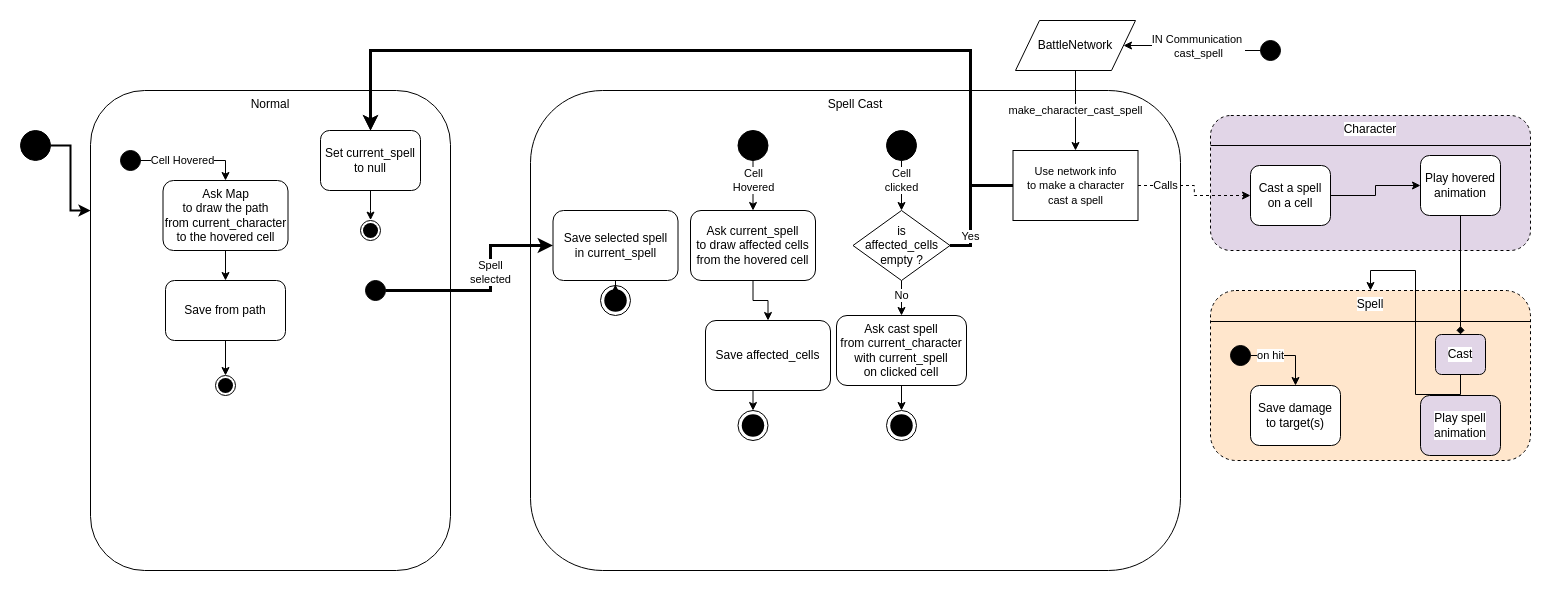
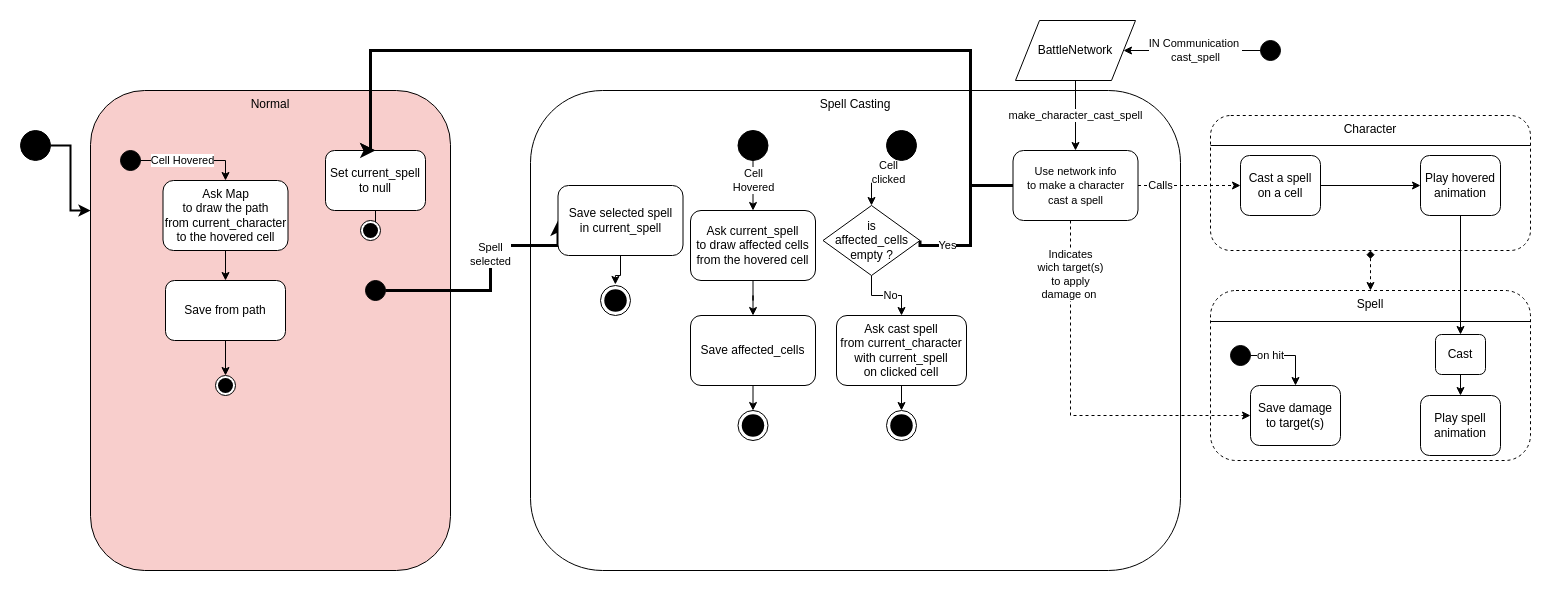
  <mxCell id="0" />
  <mxCell id="1" parent="0" />
  <mxCell id="2" value="" style="group" parent="1" vertex="1" connectable="0"><mxGeometry x="1210" y="115" width="320" height="135" as="geometry" /></mxCell>
- <mxCell id="3" value="Character" style="rounded=1;whiteSpace=wrap;html=1;labelBackgroundColor=#ffffff;align=center;dashed=1;verticalAlign=top;fillColor=#e1d5e7;" parent="2" vertex="1"><mxGeometry width="320" height="135" as="geometry" /></mxCell>
+ <mxCell id="3" value="Character" style="rounded=1;whiteSpace=wrap;html=1;labelBackgroundColor=#ffffff;align=center;dashed=1;verticalAlign=top;" parent="2" vertex="1"><mxGeometry width="320" height="135" as="geometry" /></mxCell>
  <mxCell id="4" value="" style="line;strokeWidth=1;fillColor=none;align=left;verticalAlign=middle;spacingTop=-1;spacingLeft=3;spacingRight=3;rotatable=0;labelPosition=right;points=[];portConstraint=eastwest;labelBackgroundColor=#ffffff;" parent="2" vertex="1"><mxGeometry y="26" width="320" height="8" as="geometry" /></mxCell>
  <mxCell id="5" value="" style="group" parent="1" vertex="1" connectable="0"><mxGeometry x="1210" y="290" width="320" height="170" as="geometry" /></mxCell>
- <mxCell id="6" value="Spell" style="rounded=1;whiteSpace=wrap;html=1;labelBackgroundColor=#ffffff;align=center;dashed=1;verticalAlign=top;fillColor=#ffe6cc;" parent="5" vertex="1"><mxGeometry width="320" height="170" as="geometry" /></mxCell>
+ <mxCell id="6" value="Spell" style="rounded=1;whiteSpace=wrap;html=1;labelBackgroundColor=#ffffff;align=center;dashed=1;verticalAlign=top;" parent="5" vertex="1"><mxGeometry width="320" height="170" as="geometry" /></mxCell>
  <mxCell id="7" value="" style="line;strokeWidth=1;fillColor=none;align=left;verticalAlign=middle;spacingTop=-1;spacingLeft=3;spacingRight=3;rotatable=0;labelPosition=right;points=[];portConstraint=eastwest;labelBackgroundColor=#ffffff;" parent="5" vertex="1"><mxGeometry y="27" width="320" height="8" as="geometry" /></mxCell>
  <mxCell id="8" value="" style="ellipse;whiteSpace=wrap;html=1;aspect=fixed;gradientColor=none;fillColor=#000000;" parent="5" vertex="1"><mxGeometry x="20" y="55" width="20" height="20" as="geometry" /></mxCell>
  <mxCell id="9" value="Save damage&lt;br&gt;to target(s)" style="rounded=1;whiteSpace=wrap;html=1;labelBackgroundColor=#ffffff;align=center;" parent="5" vertex="1"><mxGeometry x="40" y="95" width="90" height="60" as="geometry" /></mxCell>
- <mxCell id="10" style="edgeStyle=orthogonalEdgeStyle;rounded=0;orthogonalLoop=1;jettySize=auto;html=1;exitX=0.5;exitY=1;exitDx=0;exitDy=0;" edge="1" parent="5" source="11" target="6"><mxGeometry relative="1" as="geometry" /></mxCell>
- <mxCell id="11" value="Cast" style="rounded=1;whiteSpace=wrap;html=1;labelBackgroundColor=#ffffff;align=center;fillColor=#e1d5e7;" parent="5" vertex="1"><mxGeometry x="225" y="44" width="50" height="40" as="geometry" /></mxCell>
- <mxCell id="12" value="Play spell&lt;br&gt;animation" style="rounded=1;whiteSpace=wrap;html=1;labelBackgroundColor=#ffffff;align=center;fillColor=#e1d5e7;" parent="5" vertex="1"><mxGeometry x="210" y="105" width="80" height="60" as="geometry" /></mxCell>
+ <mxCell id="10" style="edgeStyle=orthogonalEdgeStyle;rounded=0;orthogonalLoop=1;jettySize=auto;html=1;exitX=0.5;exitY=1;exitDx=0;exitDy=0;entryX=0.5;entryY=0;entryDx=0;entryDy=0;" edge="1" parent="5" source="11" target="12"><mxGeometry relative="1" as="geometry" /></mxCell>
+ <mxCell id="11" value="Cast" style="rounded=1;whiteSpace=wrap;html=1;labelBackgroundColor=#ffffff;align=center;" parent="5" vertex="1"><mxGeometry x="225" y="44" width="50" height="40" as="geometry" /></mxCell>
+ <mxCell id="12" value="Play spell&lt;br&gt;animation" style="rounded=1;whiteSpace=wrap;html=1;labelBackgroundColor=#ffffff;align=center;" parent="5" vertex="1"><mxGeometry x="210" y="105" width="80" height="60" as="geometry" /></mxCell>
  <mxCell id="13" value="on hit" style="edgeStyle=orthogonalEdgeStyle;rounded=0;orthogonalLoop=1;jettySize=auto;html=1;entryX=0.5;entryY=0;entryDx=0;entryDy=0;exitX=1;exitY=0.5;exitDx=0;exitDy=0;" parent="5" source="8" target="9" edge="1"><mxGeometry x="-0.467" relative="1" as="geometry"><mxPoint x="3" y="10" as="targetPoint" /><Array as="points"><mxPoint x="85" y="65" /></Array><mxPoint as="offset" /></mxGeometry></mxCell>
- <mxCell id="14" value="Normal" style="rounded=1;whiteSpace=wrap;html=1;fontSize=12;glass=0;strokeWidth=1;shadow=0;verticalAlign=top;horizontal=1;" parent="1" vertex="1"><mxGeometry x="90" y="90" width="360" height="480" as="geometry" /></mxCell>
- <mxCell id="15" value="Spell Cast" style="rounded=1;whiteSpace=wrap;html=1;fontSize=12;glass=0;strokeWidth=1;shadow=0;verticalAlign=top;labelBackgroundColor=#ffffff;labelBorderColor=none;align=center;" parent="1" vertex="1"><mxGeometry x="530" y="90" width="650" height="480" as="geometry" /></mxCell>
+ <mxCell id="14" value="Normal" style="rounded=1;whiteSpace=wrap;html=1;fontSize=12;glass=0;strokeWidth=1;shadow=0;verticalAlign=top;horizontal=1;fillColor=#f8cecc;" parent="1" vertex="1"><mxGeometry x="90" y="90" width="360" height="480" as="geometry" /></mxCell>
+ <mxCell id="15" value="Spell Casting" style="rounded=1;whiteSpace=wrap;html=1;fontSize=12;glass=0;strokeWidth=1;shadow=0;verticalAlign=top;labelBackgroundColor=#ffffff;labelBorderColor=none;align=center;" parent="1" vertex="1"><mxGeometry x="530" y="90" width="650" height="480" as="geometry" /></mxCell>
  <mxCell id="16" style="edgeStyle=orthogonalEdgeStyle;rounded=0;orthogonalLoop=1;jettySize=auto;html=1;entryX=0;entryY=0.25;entryDx=0;entryDy=0;strokeWidth=2;" parent="1" source="17" target="14" edge="1"><mxGeometry relative="1" as="geometry" /></mxCell>
  <mxCell id="17" value="" style="ellipse;whiteSpace=wrap;html=1;aspect=fixed;gradientColor=none;fillColor=#000000;" parent="1" vertex="1"><mxGeometry x="20" y="130" width="30" height="30" as="geometry" /></mxCell>
  <mxCell id="18" value="Cell Hovered" style="edgeStyle=orthogonalEdgeStyle;rounded=0;orthogonalLoop=1;jettySize=auto;html=1;entryX=0.5;entryY=0;entryDx=0;entryDy=0;spacing=2;" parent="1" source="19" target="25" edge="1"><mxGeometry x="-0.2" relative="1" as="geometry"><mxPoint x="225" y="180" as="targetPoint" /><mxPoint as="offset" /></mxGeometry></mxCell>
  <mxCell id="19" value="" style="ellipse;whiteSpace=wrap;html=1;aspect=fixed;gradientColor=none;fillColor=#000000;" parent="1" vertex="1"><mxGeometry x="120" y="150" width="20" height="20" as="geometry" /></mxCell>
  <mxCell id="20" value="Save from path" style="rounded=1;whiteSpace=wrap;html=1;fillColor=#FFFFFF;gradientColor=none;" parent="1" vertex="1"><mxGeometry x="165" y="280" width="120" height="60" as="geometry" /></mxCell>
  <mxCell id="21" style="edgeStyle=orthogonalEdgeStyle;rounded=0;orthogonalLoop=1;jettySize=auto;html=1;exitX=0.5;exitY=1;exitDx=0;exitDy=0;entryX=0.5;entryY=0;entryDx=0;entryDy=0;" parent="1" source="20" target="71" edge="1"><mxGeometry relative="1" as="geometry"><mxPoint x="225" y="400" as="targetPoint" /></mxGeometry></mxCell>
  <mxCell id="22" value="Cell&lt;br&gt;Hovered" style="edgeStyle=orthogonalEdgeStyle;rounded=0;orthogonalLoop=1;jettySize=auto;html=1;entryX=0.5;entryY=0;entryDx=0;entryDy=0;spacing=2;" parent="1" source="23" target="27" edge="1"><mxGeometry x="-0.2" relative="1" as="geometry"><mxPoint x="770" y="180" as="targetPoint" /><mxPoint as="offset" /></mxGeometry></mxCell>
  <mxCell id="23" value="" style="ellipse;whiteSpace=wrap;html=1;aspect=fixed;gradientColor=none;fillColor=#000000;" parent="1" vertex="1"><mxGeometry x="737.5" y="130" width="30" height="30" as="geometry" /></mxCell>
  <mxCell id="24" style="edgeStyle=orthogonalEdgeStyle;rounded=0;orthogonalLoop=1;jettySize=auto;html=1;exitX=0.5;exitY=1;exitDx=0;exitDy=0;entryX=0.5;entryY=0;entryDx=0;entryDy=0;labelBackgroundColor=#ffffff;" parent="1" source="25" target="20" edge="1"><mxGeometry relative="1" as="geometry" /></mxCell>
  <mxCell id="25" value="Ask Map &lt;br&gt;to draw the path &lt;br&gt;from current_character &lt;br&gt;to the hovered cell" style="rounded=1;whiteSpace=wrap;html=1;fillColor=#FFFFFF;gradientColor=none;" parent="1" vertex="1"><mxGeometry x="162.5" y="180" width="125" height="70" as="geometry" /></mxCell>
  <mxCell id="26" value="" style="edgeStyle=orthogonalEdgeStyle;rounded=0;orthogonalLoop=1;jettySize=auto;html=1;labelBackgroundColor=#ffffff;" parent="1" source="27" target="29" edge="1"><mxGeometry relative="1" as="geometry" /></mxCell>
  <mxCell id="27" value="Ask current_spell&lt;br&gt;to draw affected cells&lt;br&gt;from the hovered cell" style="rounded=1;whiteSpace=wrap;html=1;fillColor=#FFFFFF;gradientColor=none;" parent="1" vertex="1"><mxGeometry x="690" y="210" width="125" height="70" as="geometry" /></mxCell>
  <mxCell id="28" style="edgeStyle=orthogonalEdgeStyle;rounded=0;orthogonalLoop=1;jettySize=auto;html=1;exitX=0.5;exitY=1;exitDx=0;exitDy=0;entryX=0.5;entryY=0;entryDx=0;entryDy=0;labelBackgroundColor=#ffffff;" parent="1" source="29" target="38" edge="1"><mxGeometry relative="1" as="geometry" /></mxCell>
- <mxCell id="29" value="Save affected_cells" style="rounded=1;whiteSpace=wrap;html=1;fillColor=#FFFFFF;gradientColor=none;" parent="1" vertex="1"><mxGeometry x="705" y="320" width="125" height="70" as="geometry" /></mxCell>
+ <mxCell id="29" value="Save affected_cells" style="rounded=1;whiteSpace=wrap;html=1;fillColor=#FFFFFF;gradientColor=none;" parent="1" vertex="1"><mxGeometry x="690" y="315" width="125" height="70" as="geometry" /></mxCell>
  <mxCell id="30" style="edgeStyle=orthogonalEdgeStyle;rounded=0;orthogonalLoop=1;jettySize=auto;html=1;exitX=0.5;exitY=1;exitDx=0;exitDy=0;entryX=0.5;entryY=0;entryDx=0;entryDy=0;" parent="1" source="32" target="42" edge="1"><mxGeometry relative="1" as="geometry"><mxPoint x="992.471" y="180" as="targetPoint" /></mxGeometry></mxCell>
  <mxCell id="31" value="Cell&lt;br&gt;clicked" style="edgeLabel;html=1;align=center;verticalAlign=middle;resizable=0;points=[];" parent="30" vertex="1" connectable="0"><mxGeometry x="0.059" y="-5" relative="1" as="geometry"><mxPoint x="4.48" y="-6.14" as="offset" /></mxGeometry></mxCell>
  <mxCell id="32" value="" style="ellipse;whiteSpace=wrap;html=1;aspect=fixed;gradientColor=none;fillColor=#000000;" parent="1" vertex="1"><mxGeometry x="886" y="130" width="30" height="30" as="geometry" /></mxCell>
  <mxCell id="33" style="edgeStyle=orthogonalEdgeStyle;rounded=0;orthogonalLoop=1;jettySize=auto;html=1;exitX=0.5;exitY=1;exitDx=0;exitDy=0;entryX=0.5;entryY=0;entryDx=0;entryDy=0;" parent="1" source="34" target="56" edge="1"><mxGeometry relative="1" as="geometry" /></mxCell>
  <mxCell id="34" value="Ask cast spell&lt;br&gt;from current_character&lt;br&gt;with current_spell&lt;br&gt;on clicked cell" style="rounded=1;whiteSpace=wrap;html=1;fillColor=#FFFFFF;gradientColor=none;" parent="1" vertex="1"><mxGeometry x="836" y="315" width="130" height="70" as="geometry" /></mxCell>
  <mxCell id="35" value="" style="group" parent="1" vertex="1" connectable="0"><mxGeometry x="737.5" y="410" width="30" height="30" as="geometry" /></mxCell>
  <mxCell id="36" value="" style="group;fillColor=none;" parent="35" vertex="1" connectable="0"><mxGeometry width="30" height="30" as="geometry" /></mxCell>
  <mxCell id="37" value="" style="group" parent="36" vertex="1" connectable="0"><mxGeometry width="30" height="30" as="geometry" /></mxCell>
  <mxCell id="38" value="" style="ellipse;whiteSpace=wrap;html=1;aspect=fixed;strokeColor=#000000;strokeWidth=1;fillColor=none;gradientColor=none;" parent="37" vertex="1"><mxGeometry width="30" height="30" as="geometry" /></mxCell>
  <mxCell id="39" value="" style="ellipse;whiteSpace=wrap;html=1;aspect=fixed;strokeColor=none;strokeWidth=1;fillColor=#000000;gradientColor=none;" parent="37" vertex="1"><mxGeometry x="3.75" y="3.75" width="22.5" height="22.5" as="geometry" /></mxCell>
  <mxCell id="40" value="No" style="edgeStyle=orthogonalEdgeStyle;rounded=0;orthogonalLoop=1;jettySize=auto;html=1;entryX=0.5;entryY=0;entryDx=0;entryDy=0;" parent="1" source="42" target="34" edge="1"><mxGeometry x="0.111" relative="1" as="geometry"><mxPoint as="offset" /><mxPoint x="901" y="305" as="targetPoint" /></mxGeometry></mxCell>
  <mxCell id="41" value="Yes" style="edgeStyle=orthogonalEdgeStyle;rounded=0;orthogonalLoop=1;jettySize=auto;html=1;entryX=0.5;entryY=0;entryDx=0;entryDy=0;strokeWidth=3;exitX=1;exitY=0.5;exitDx=0;exitDy=0;" parent="1" source="42" target="48" edge="1"><mxGeometry x="-0.932" relative="1" as="geometry"><Array as="points"><mxPoint x="970" y="245" /><mxPoint x="970" y="50" /><mxPoint x="370" y="50" /></Array><mxPoint as="offset" /></mxGeometry></mxCell>
- <mxCell id="42" value="is&lt;br&gt;affected_cells&lt;br&gt;empty ?&lt;br&gt;" style="rhombus;whiteSpace=wrap;html=1;verticalAlign=middle;" parent="1" vertex="1"><mxGeometry x="852.5" y="210" width="97" height="70" as="geometry" /></mxCell>
+ <mxCell id="42" value="is&lt;br&gt;affected_cells&lt;br&gt;empty ?&lt;br&gt;" style="rhombus;whiteSpace=wrap;html=1;verticalAlign=middle;" parent="1" vertex="1"><mxGeometry x="822.5" y="205" width="97" height="70" as="geometry" /></mxCell>
  <mxCell id="43" value="" style="ellipse;whiteSpace=wrap;html=1;aspect=fixed;gradientColor=none;fillColor=#000000;" parent="1" vertex="1"><mxGeometry x="365" y="280" width="20" height="20" as="geometry" /></mxCell>
  <mxCell id="44" value="Spell&lt;br&gt;selected" style="edgeStyle=orthogonalEdgeStyle;rounded=0;orthogonalLoop=1;jettySize=auto;html=1;exitX=1;exitY=0.5;exitDx=0;exitDy=0;labelBackgroundColor=#ffffff;strokeWidth=3;entryX=0;entryY=0.5;entryDx=0;entryDy=0;" parent="1" source="43" target="46" edge="1"><mxGeometry x="0.161" relative="1" as="geometry"><Array as="points"><mxPoint x="490" y="290" /><mxPoint x="490" y="245" /></Array><mxPoint as="offset" /></mxGeometry></mxCell>
  <mxCell id="45" style="edgeStyle=orthogonalEdgeStyle;rounded=0;orthogonalLoop=1;jettySize=auto;html=1;entryX=0.495;entryY=-0.034;entryDx=0;entryDy=0;strokeWidth=1;entryPerimeter=0;" parent="1" source="46" target="50" edge="1"><mxGeometry relative="1" as="geometry" /></mxCell>
- <mxCell id="46" value="Save selected spell&lt;br&gt;in current_spell" style="rounded=1;whiteSpace=wrap;html=1;fillColor=#FFFFFF;gradientColor=none;" parent="1" vertex="1"><mxGeometry x="552.5" y="210" width="125" height="70" as="geometry" /></mxCell>
+ <mxCell id="46" value="Save selected spell&lt;br&gt;in current_spell" style="rounded=1;whiteSpace=wrap;html=1;fillColor=#FFFFFF;gradientColor=none;" parent="1" vertex="1"><mxGeometry x="557.5" y="185" width="125" height="70" as="geometry" /></mxCell>
  <mxCell id="47" style="edgeStyle=orthogonalEdgeStyle;rounded=0;orthogonalLoop=1;jettySize=auto;html=1;entryX=0.505;entryY=-0.192;entryDx=0;entryDy=0;strokeWidth=1;entryPerimeter=0;" parent="1" source="48" target="75" edge="1"><mxGeometry relative="1" as="geometry"><mxPoint x="370" y="220" as="targetPoint" /></mxGeometry></mxCell>
- <mxCell id="48" value="Set current_spell&lt;br&gt;to null" style="rounded=1;whiteSpace=wrap;html=1;fillColor=#FFFFFF;gradientColor=none;" parent="1" vertex="1"><mxGeometry x="320" y="130" width="100" height="60" as="geometry" /></mxCell>
+ <mxCell id="48" value="Set current_spell&lt;br&gt;to null" style="rounded=1;whiteSpace=wrap;html=1;fillColor=#FFFFFF;gradientColor=none;" parent="1" vertex="1"><mxGeometry x="325" y="150" width="100" height="60" as="geometry" /></mxCell>
  <mxCell id="49" value="" style="group" parent="1" vertex="1" connectable="0"><mxGeometry x="600" y="285" width="30" height="30" as="geometry" /></mxCell>
  <mxCell id="50" value="" style="ellipse;whiteSpace=wrap;html=1;aspect=fixed;strokeColor=#000000;strokeWidth=1;fillColor=none;gradientColor=none;" parent="49" vertex="1"><mxGeometry width="30" height="30" as="geometry" /></mxCell>
  <mxCell id="51" value="" style="ellipse;whiteSpace=wrap;html=1;aspect=fixed;strokeColor=none;strokeWidth=1;fillColor=#000000;gradientColor=none;" parent="49" vertex="1"><mxGeometry x="3.75" y="3.75" width="22.5" height="22.5" as="geometry" /></mxCell>
  <mxCell id="52" value="" style="group" parent="1" vertex="1" connectable="0"><mxGeometry x="886" y="410" width="30" height="30" as="geometry" /></mxCell>
  <mxCell id="53" value="" style="group" parent="52" vertex="1" connectable="0"><mxGeometry width="30" height="30" as="geometry" /></mxCell>
  <mxCell id="54" value="" style="group" parent="53" vertex="1" connectable="0"><mxGeometry width="30" height="30" as="geometry" /></mxCell>
  <mxCell id="55" value="" style="group;fillColor=none;" parent="54" vertex="1" connectable="0"><mxGeometry width="30" height="30" as="geometry" /></mxCell>
  <mxCell id="56" value="" style="ellipse;whiteSpace=wrap;html=1;aspect=fixed;strokeColor=#000000;strokeWidth=1;fillColor=none;gradientColor=none;" parent="55" vertex="1"><mxGeometry width="30" height="30" as="geometry" /></mxCell>
  <mxCell id="57" value="" style="ellipse;whiteSpace=wrap;html=1;aspect=fixed;strokeColor=none;strokeWidth=1;fillColor=#000000;gradientColor=none;" parent="55" vertex="1"><mxGeometry x="3.75" y="3.75" width="22.5" height="22.5" as="geometry" /></mxCell>
  <mxCell id="58" value="IN Communication&amp;nbsp;&lt;br&gt;cast_spell" style="edgeStyle=orthogonalEdgeStyle;rounded=0;orthogonalLoop=1;jettySize=auto;html=1;entryX=1;entryY=0.5;entryDx=0;entryDy=0;" parent="1" source="59" target="64" edge="1"><mxGeometry x="-0.055" relative="1" as="geometry"><mxPoint as="offset" /></mxGeometry></mxCell>
  <mxCell id="59" value="" style="ellipse;whiteSpace=wrap;html=1;aspect=fixed;gradientColor=none;fillColor=#000000;" parent="1" vertex="1"><mxGeometry x="1260" y="40" width="20" height="20" as="geometry" /></mxCell>
  <mxCell id="60" style="edgeStyle=orthogonalEdgeStyle;rounded=0;orthogonalLoop=1;jettySize=auto;html=1;entryX=0.5;entryY=0;entryDx=0;entryDy=0;strokeWidth=3;" parent="1" source="62" target="48" edge="1"><mxGeometry relative="1" as="geometry"><Array as="points"><mxPoint x="970" y="185" /><mxPoint x="970" y="50" /><mxPoint x="370" y="50" /></Array></mxGeometry></mxCell>
- <mxCell id="62" value="&lt;span style=&quot;font-size: 11px ; background-color: rgb(255 , 255 , 255)&quot;&gt;Use network info &lt;br&gt;to make a character &lt;br&gt;cast a spell&lt;/span&gt;" style="whiteSpace=wrap;html=1;fillColor=#FFFFFF;gradientColor=none;rounded=0;" parent="1" vertex="1"><mxGeometry x="1012.5" y="150" width="125" height="70" as="geometry" /></mxCell>
+ <mxCell id="61" value="Indicates &lt;br&gt;wich target(s)&lt;br&gt;to apply &lt;br&gt;damage on&amp;nbsp;" style="edgeStyle=orthogonalEdgeStyle;rounded=0;orthogonalLoop=1;jettySize=auto;html=1;entryX=0;entryY=0.5;entryDx=0;entryDy=0;dashed=1;" parent="1" source="62" target="9" edge="1"><mxGeometry x="-0.714" relative="1" as="geometry"><Array as="points"><mxPoint x="1070" y="415" /></Array><mxPoint as="offset" /></mxGeometry></mxCell>
+ <mxCell id="62" value="&lt;span style=&quot;font-size: 11px ; background-color: rgb(255 , 255 , 255)&quot;&gt;Use network info &lt;br&gt;to make a character &lt;br&gt;cast a spell&lt;/span&gt;" style="rounded=1;whiteSpace=wrap;html=1;fillColor=#FFFFFF;gradientColor=none;" parent="1" vertex="1"><mxGeometry x="1012.5" y="150" width="125" height="70" as="geometry" /></mxCell>
  <mxCell id="63" value="make_character_cast_spell" style="edgeStyle=orthogonalEdgeStyle;rounded=0;orthogonalLoop=1;jettySize=auto;html=1;entryX=0.5;entryY=0;entryDx=0;entryDy=0;" parent="1" source="64" target="62" edge="1"><mxGeometry relative="1" as="geometry" /></mxCell>
- <mxCell id="64" value="BattleNetwork" style="shape=parallelogram;perimeter=parallelogramPerimeter;whiteSpace=wrap;html=1;labelBackgroundColor=#ffffff;align=center;" parent="1" vertex="1"><mxGeometry x="1015" y="20" width="120" height="50" as="geometry" /></mxCell>
+ <mxCell id="64" value="BattleNetwork" style="shape=parallelogram;perimeter=parallelogramPerimeter;whiteSpace=wrap;html=1;labelBackgroundColor=#ffffff;align=center;" parent="1" vertex="1"><mxGeometry x="1015" y="20" width="120" height="60" as="geometry" /></mxCell>
  <mxCell id="65" style="edgeStyle=orthogonalEdgeStyle;rounded=0;orthogonalLoop=1;jettySize=auto;html=1;strokeWidth=1;" parent="1" source="66" target="67" edge="1"><mxGeometry relative="1" as="geometry"><mxPoint x="1490.44" y="160" as="targetPoint" /></mxGeometry></mxCell>
- <mxCell id="66" value="Cast a spell&lt;br&gt;on a cell" style="rounded=1;whiteSpace=wrap;html=1;labelBackgroundColor=#ffffff;align=center;" parent="1" vertex="1"><mxGeometry x="1250" y="165" width="80" height="60" as="geometry" /></mxCell>
+ <mxCell id="66" value="Cast a spell&lt;br&gt;on a cell" style="rounded=1;whiteSpace=wrap;html=1;labelBackgroundColor=#ffffff;align=center;" parent="1" vertex="1"><mxGeometry x="1240" y="155" width="80" height="60" as="geometry" /></mxCell>
  <mxCell id="67" value="Play hovered&lt;br&gt;animation" style="rounded=1;whiteSpace=wrap;html=1;labelBackgroundColor=#ffffff;align=center;" parent="1" vertex="1"><mxGeometry x="1420" y="155" width="80" height="60" as="geometry" /></mxCell>
  <mxCell id="68" value="Calls" style="edgeStyle=orthogonalEdgeStyle;rounded=0;orthogonalLoop=1;jettySize=auto;html=1;strokeWidth=1;dashed=1;" parent="1" source="62" target="66" edge="1"><mxGeometry x="-0.561" relative="1" as="geometry"><mxPoint as="offset" /></mxGeometry></mxCell>
- <mxCell id="69" style="edgeStyle=orthogonalEdgeStyle;rounded=0;orthogonalLoop=1;jettySize=auto;html=1;exitX=0.5;exitY=1;exitDx=0;exitDy=0;strokeWidth=1;endArrow=diamond;" parent="1" source="67" target="11" edge="1"><mxGeometry relative="1" as="geometry" /></mxCell>
+ <mxCell id="69" style="edgeStyle=orthogonalEdgeStyle;rounded=0;orthogonalLoop=1;jettySize=auto;html=1;exitX=0.5;exitY=1;exitDx=0;exitDy=0;strokeWidth=1;" parent="1" source="67" target="11" edge="1"><mxGeometry relative="1" as="geometry" /></mxCell>
  <mxCell id="70" value="" style="group" parent="1" vertex="1" connectable="0"><mxGeometry x="215" y="375" width="20" height="20" as="geometry" /></mxCell>
  <mxCell id="71" value="" style="ellipse;whiteSpace=wrap;html=1;aspect=fixed;strokeColor=#000000;strokeWidth=1;fillColor=#FFFFFF;gradientColor=none;" parent="70" vertex="1"><mxGeometry width="20" height="20" as="geometry" /></mxCell>
  <mxCell id="72" value="" style="ellipse;whiteSpace=wrap;html=1;aspect=fixed;strokeColor=none;strokeWidth=1;fillColor=#000000;gradientColor=none;" parent="70" vertex="1"><mxGeometry x="2.5" y="2.5" width="15" height="15" as="geometry" /></mxCell>
  <mxCell id="73" value="" style="group" parent="1" vertex="1" connectable="0"><mxGeometry x="360" y="220" width="20" height="20" as="geometry" /></mxCell>
  <mxCell id="74" value="" style="ellipse;whiteSpace=wrap;html=1;aspect=fixed;strokeColor=#000000;strokeWidth=1;fillColor=#FFFFFF;gradientColor=none;" parent="73" vertex="1"><mxGeometry width="20" height="20" as="geometry" /></mxCell>
  <mxCell id="75" value="" style="ellipse;whiteSpace=wrap;html=1;aspect=fixed;strokeColor=none;strokeWidth=1;fillColor=#000000;gradientColor=none;" parent="73" vertex="1"><mxGeometry x="2.5" y="2.5" width="15" height="15" as="geometry" /></mxCell>
+ <mxCell id="76" style="edgeStyle=orthogonalEdgeStyle;rounded=0;orthogonalLoop=1;jettySize=auto;html=1;exitX=0.5;exitY=1;exitDx=0;exitDy=0;entryX=0.5;entryY=0;entryDx=0;entryDy=0;startArrow=diamond;startFill=1;dashed=1;" parent="1" source="3" target="6" edge="1"><mxGeometry relative="1" as="geometry" /></mxCell>
